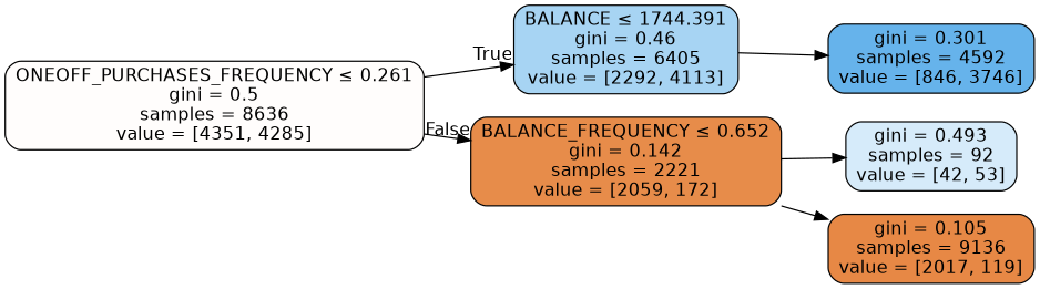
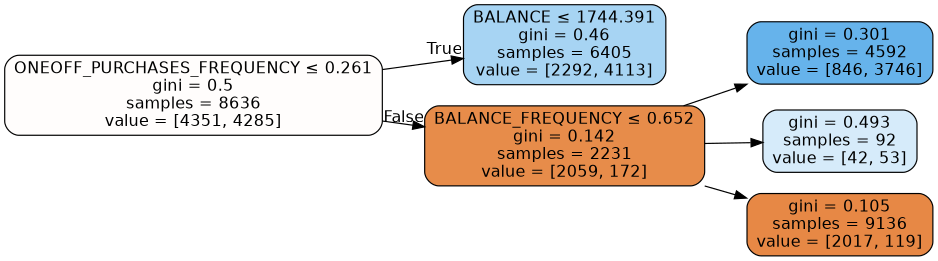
  digraph {
    rankdir=LR
    node [color=black fontname=helvetica shape=box style="filled, rounded"]
    edge [fontname=helvetica]
    n1 [fillcolor="#fffdfc" label=<ONEOFF_PURCHASES_FREQUENCY &le; 0.261<br/>gini = 0.5<br/>samples = 8636<br/>value = [4351, 4285]>]
    n2 [fillcolor="#a7d4f3" label=<BALANCE &le; 1744.391<br/>gini = 0.46<br/>samples = 6405<br/>value = [2292, 4113]>]
-   n3 [fillcolor="#e78c4a" label=<BALANCE_FREQUENCY &le; 0.652<br/>gini = 0.142<br/>samples = 2221<br/>value = [2059, 172]>]
+   n3 [fillcolor="#e78c4a" label=<BALANCE_FREQUENCY &le; 0.652<br/>gini = 0.142<br/>samples = 2231<br/>value = [2059, 172]>]
    n4 [fillcolor="#66b3eb" label=<gini = 0.301<br/>samples = 4592<br/>value = [846, 3746]>]
    n5 [fillcolor="#d6ebfa" label=<gini = 0.493<br/>samples = 92<br/>value = [42, 53]>]
    n6 [fillcolor="#e78845" label=<gini = 0.105<br/>samples = 9136<br/>value = [2017, 119]>]
    n1 -> n2 [headlabel=True labelangle=45 labeldistance=2.5]
    n1 -> n3 [headlabel=False labelangle=-45 labeldistance=2.5]
-   n2 -> n4
+   n3 -> n4
    n3 -> n5
    n3 -> n6
  }
